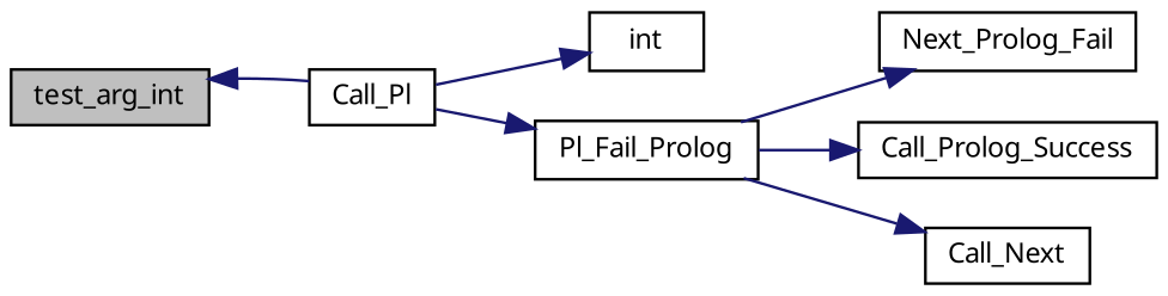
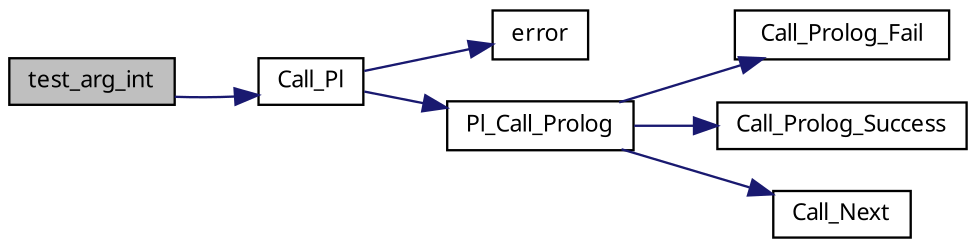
  digraph {
    fontname="Noto Sans"
    rankdir=LR
    node [color=black fillcolor=white fontname="Noto Sans" fontsize=10 shape=record style=filled]
    edge [color=midnightblue fontname="Noto Sans" fontsize=10 labelfontname=Helvetica labelfontsize=10 style=solid]
    n1 [fillcolor=grey75 fontcolor=black height=0.2 label=test_arg_int width=0.4]
    n2 [height=0.2 label=Call_Pl width=0.4]
-   n3 [height=0.2 label=int width=0.4]
-   n4 [height=0.2 label=Pl_Fail_Prolog width=0.4]
-   n5 [height=0.2 label=Next_Prolog_Fail width=0.4]
+   n3 [height=0.2 label=error width=0.4]
+   n4 [height=0.2 label=Pl_Call_Prolog width=0.4]
+   n5 [height=0.2 label=Call_Prolog_Fail width=0.4]
    n6 [height=0.2 label=Call_Prolog_Success width=0.4]
    n7 [height=0.2 label=Call_Next width=0.4]
-   n2 -> n1
+   n1 -> n2
    n2 -> n3
    n2 -> n4
    n4 -> n5
    n4 -> n6
    n4 -> n7
  }
